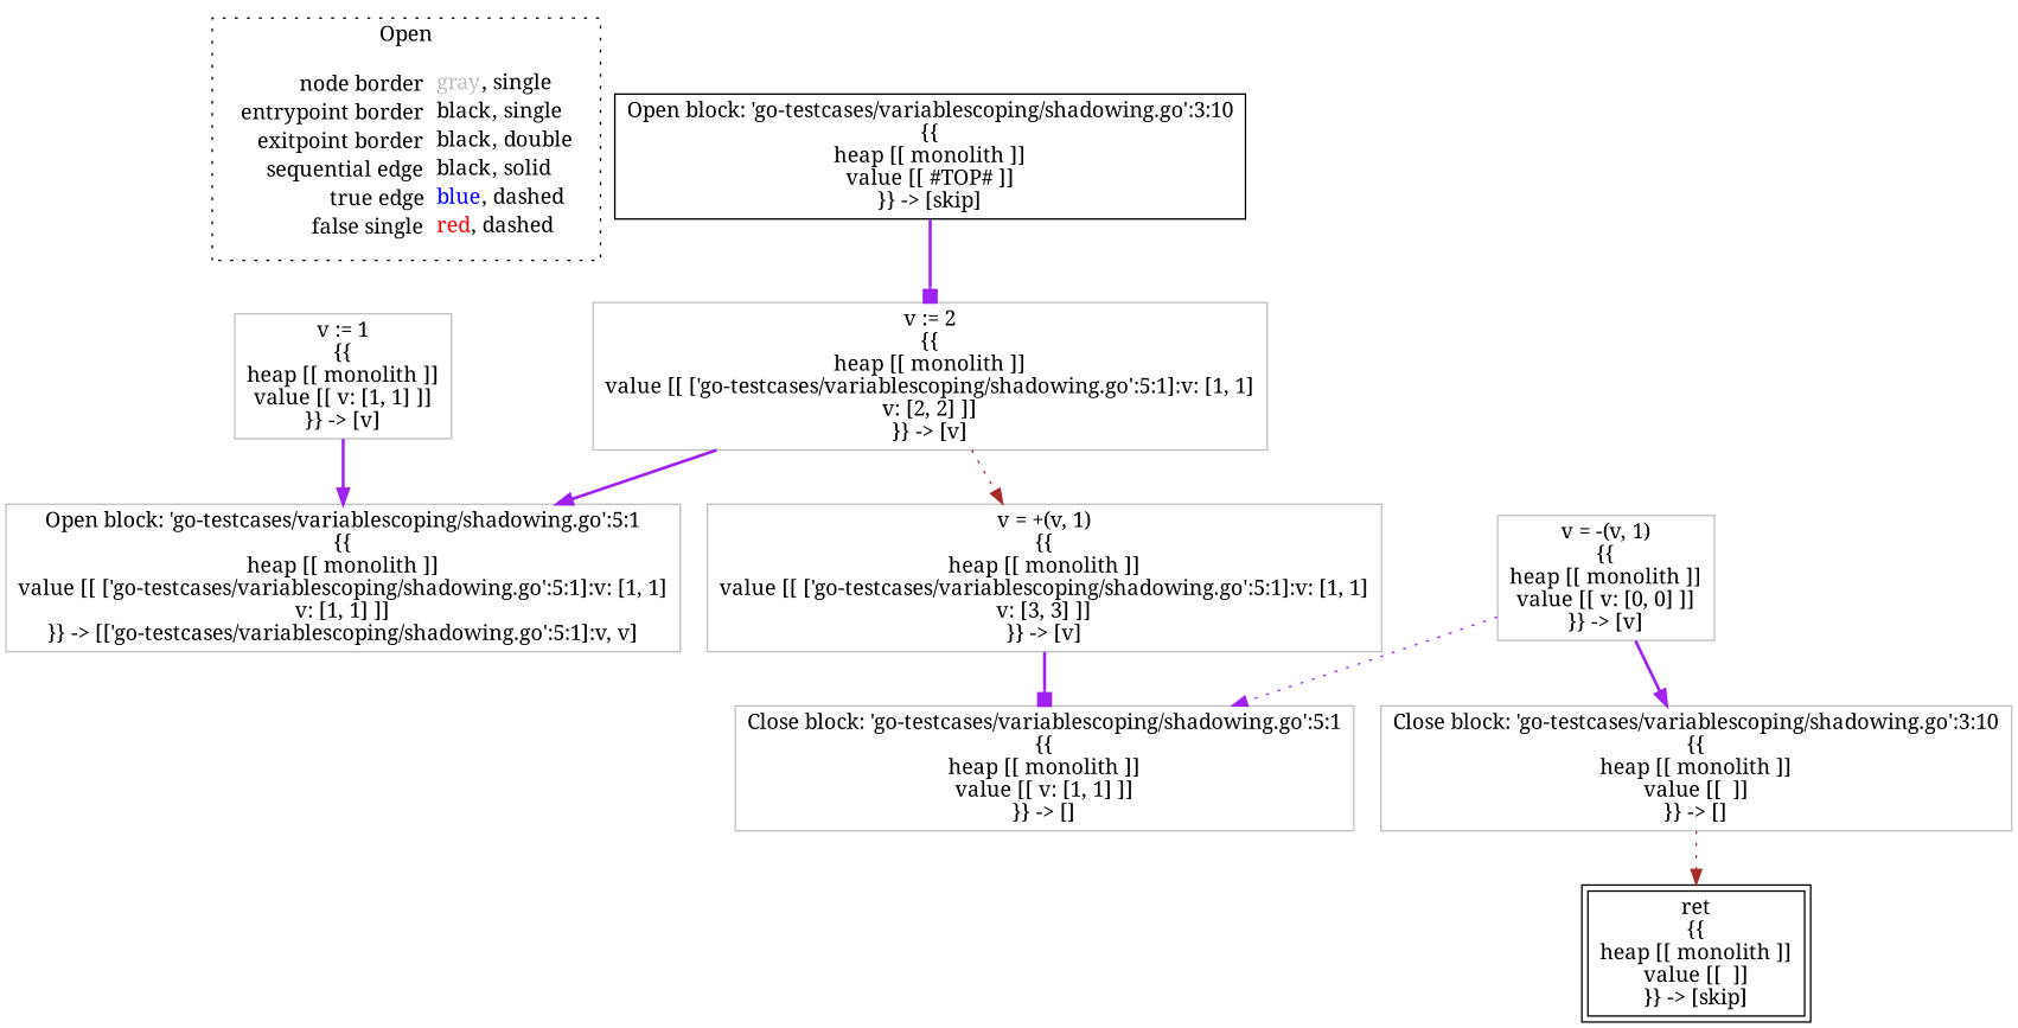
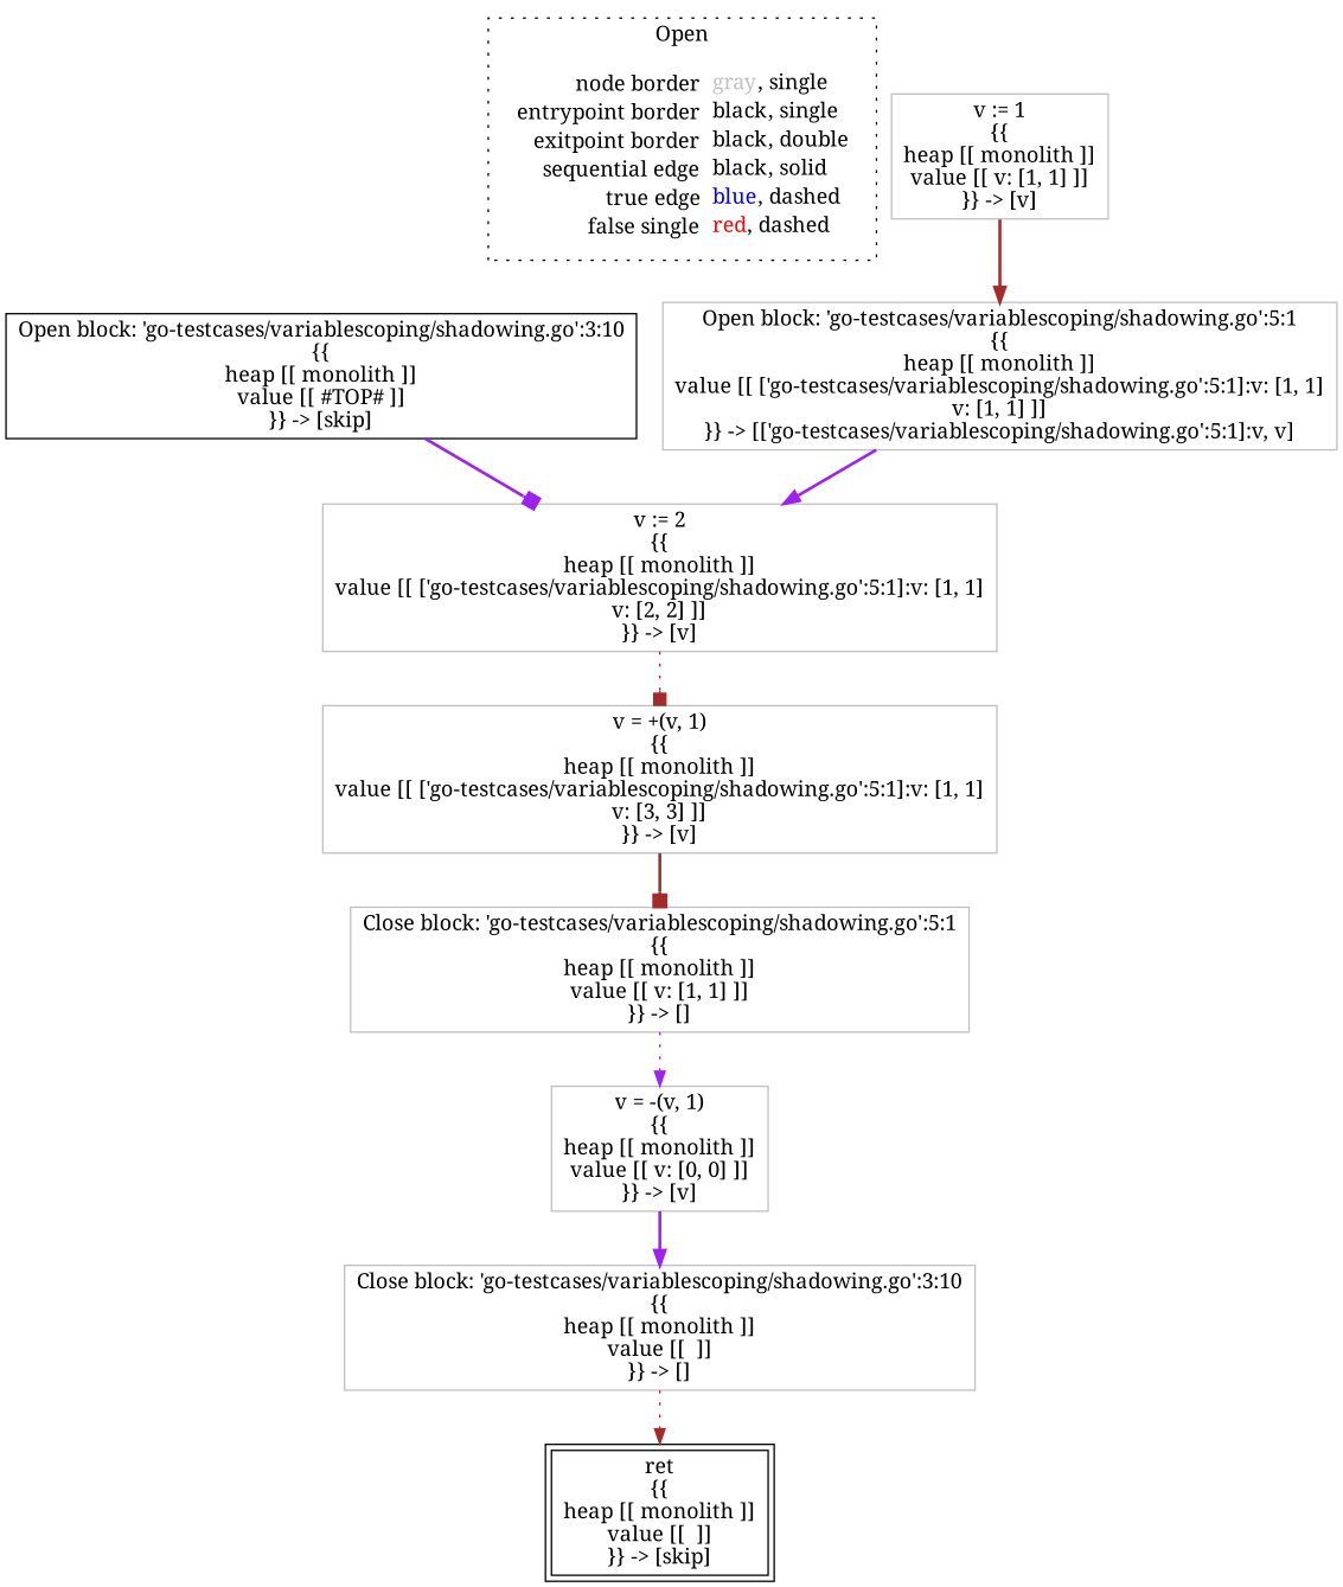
  digraph {
    fontname="Noto Serif"
    node [fontname="Noto Serif" shape=rect color=gray]
    edge [arrowhead=normal color=purple fontname="Noto Serif" style=bold]
    n1 [label=<<table border="0" cellpadding="2" cellspacing="0" cellborder="0"><tr><td align="right">node border&nbsp;</td><td align="left"><font color="gray">gray</font>, single</td></tr><tr><td align="right">entrypoint border&nbsp;</td><td align="left"><font color="black">black</font>, single</td></tr><tr><td align="right">exitpoint border&nbsp;</td><td align="left"><font color="black">black</font>, double</td></tr><tr><td align="right">sequential edge&nbsp;</td><td align="left"><font color="black">black</font>, solid</td></tr><tr><td align="right">true edge&nbsp;</td><td align="left"><font color="blue">blue</font>, dashed</td></tr><tr><td align="right">false single&nbsp;</td><td align="left"><font color="red">red</font>, dashed</td></tr></table>> shape=plaintext color=""]
    n2 [color=black label=<Open block: 'go-testcases/variablescoping/shadowing.go':3:10<BR/>{{<BR/>heap [[ monolith ]]<BR/>value [[ #TOP# ]]<BR/>}} -&gt; [skip]>]
    n3 [label=<v := 2<BR/>{{<BR/>heap [[ monolith ]]<BR/>value [[ ['go-testcases/variablescoping/shadowing.go':5:1]:v: [1, 1]<BR/>v: [2, 2] ]]<BR/>}} -&gt; [v]>]
    n4 [label=<v := 1<BR/>{{<BR/>heap [[ monolith ]]<BR/>value [[ v: [1, 1] ]]<BR/>}} -&gt; [v]>]
    n5 [label=<Open block: 'go-testcases/variablescoping/shadowing.go':5:1<BR/>{{<BR/>heap [[ monolith ]]<BR/>value [[ ['go-testcases/variablescoping/shadowing.go':5:1]:v: [1, 1]<BR/>v: [1, 1] ]]<BR/>}} -&gt; [['go-testcases/variablescoping/shadowing.go':5:1]:v, v]>]
    n6 [label=<Close block: 'go-testcases/variablescoping/shadowing.go':3:10<BR/>{{<BR/>heap [[ monolith ]]<BR/>value [[  ]]<BR/>}} -&gt; []>]
    n7 [color=black label=<ret<BR/>{{<BR/>heap [[ monolith ]]<BR/>value [[  ]]<BR/>}} -&gt; [skip]> peripheries=2]
    n8 [label=<v = +(v, 1)<BR/>{{<BR/>heap [[ monolith ]]<BR/>value [[ ['go-testcases/variablescoping/shadowing.go':5:1]:v: [1, 1]<BR/>v: [3, 3] ]]<BR/>}} -&gt; [v]>]
    n9 [label=<Close block: 'go-testcases/variablescoping/shadowing.go':5:1<BR/>{{<BR/>heap [[ monolith ]]<BR/>value [[ v: [1, 1] ]]<BR/>}} -&gt; []>]
    n10 [label=<v = -(v, 1)<BR/>{{<BR/>heap [[ monolith ]]<BR/>value [[ v: [0, 0] ]]<BR/>}} -&gt; [v]>]
    subgraph cluster_1 {
      label=Open
      style=dotted
      n1
    }
    n2 -> n3 [arrowhead=box]
-   n3 -> n8 [color=brown style=dotted]
-   n4 -> n5
-   n3 -> n5
+   n3 -> n8 [arrowhead=box color=brown style=dotted]
+   n4 -> n5 [color=brown]
+   n5 -> n3
    n6 -> n7 [color=brown style=dotted]
-   n8 -> n9 [arrowhead=box]
-   n10 -> n9 [style=dotted]
+   n8 -> n9 [arrowhead=box color=brown]
+   n9 -> n10 [style=dotted]
    n10 -> n6
  }
